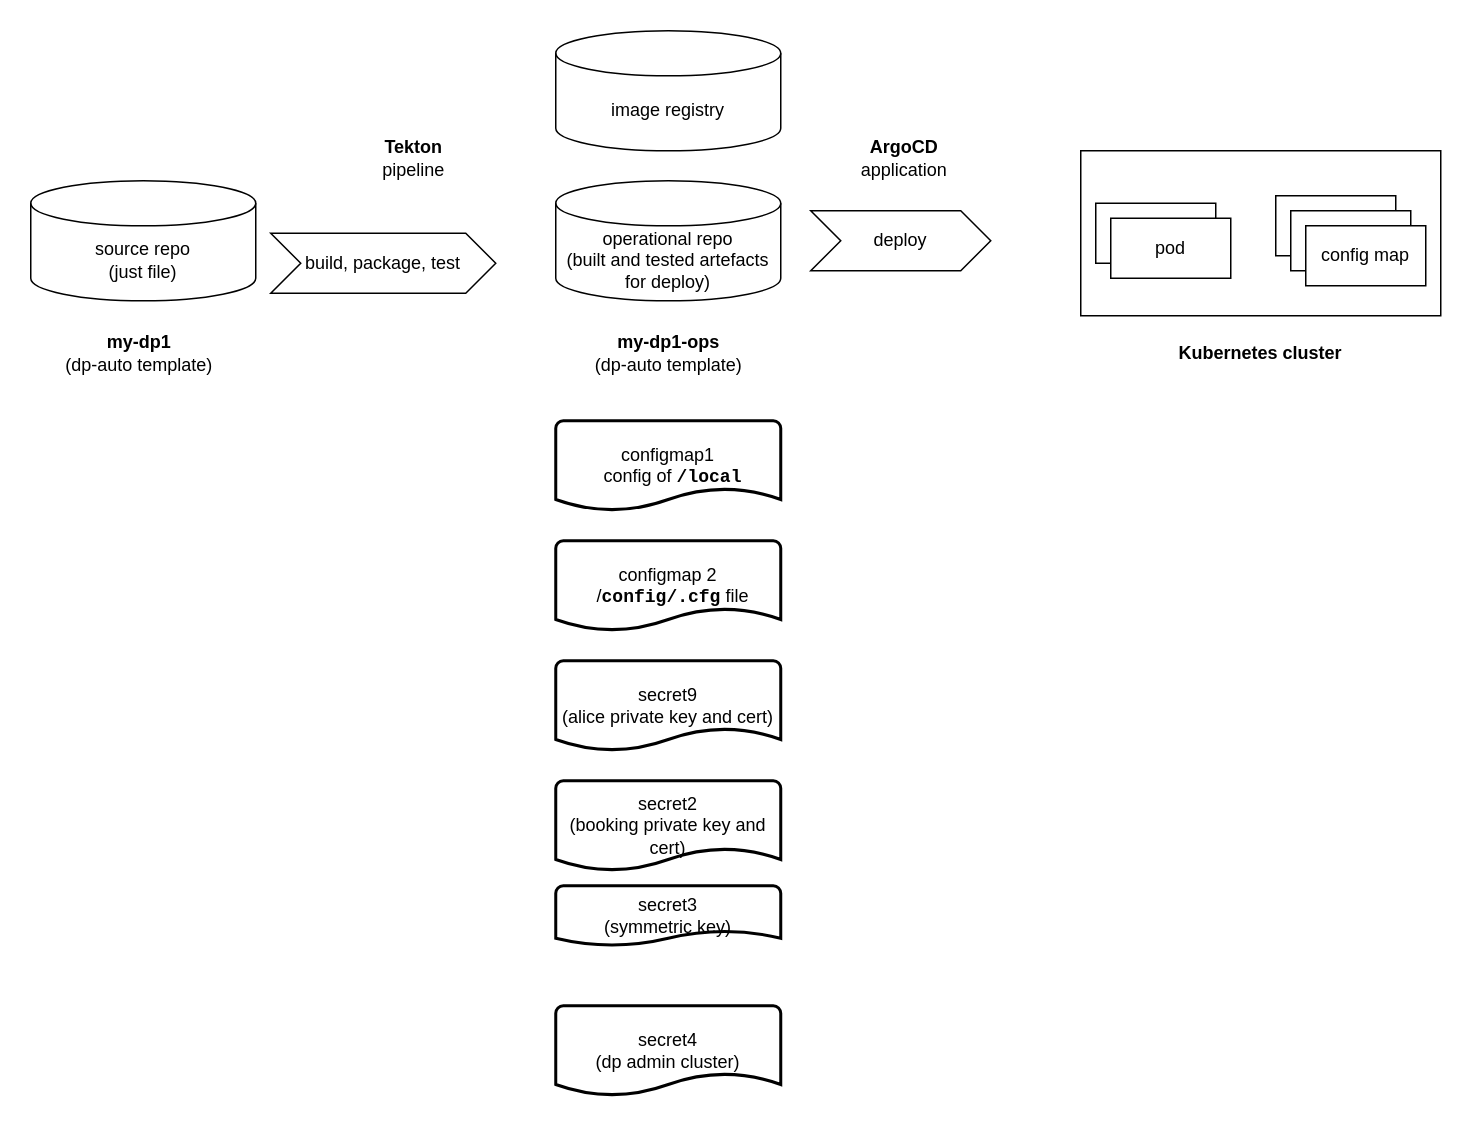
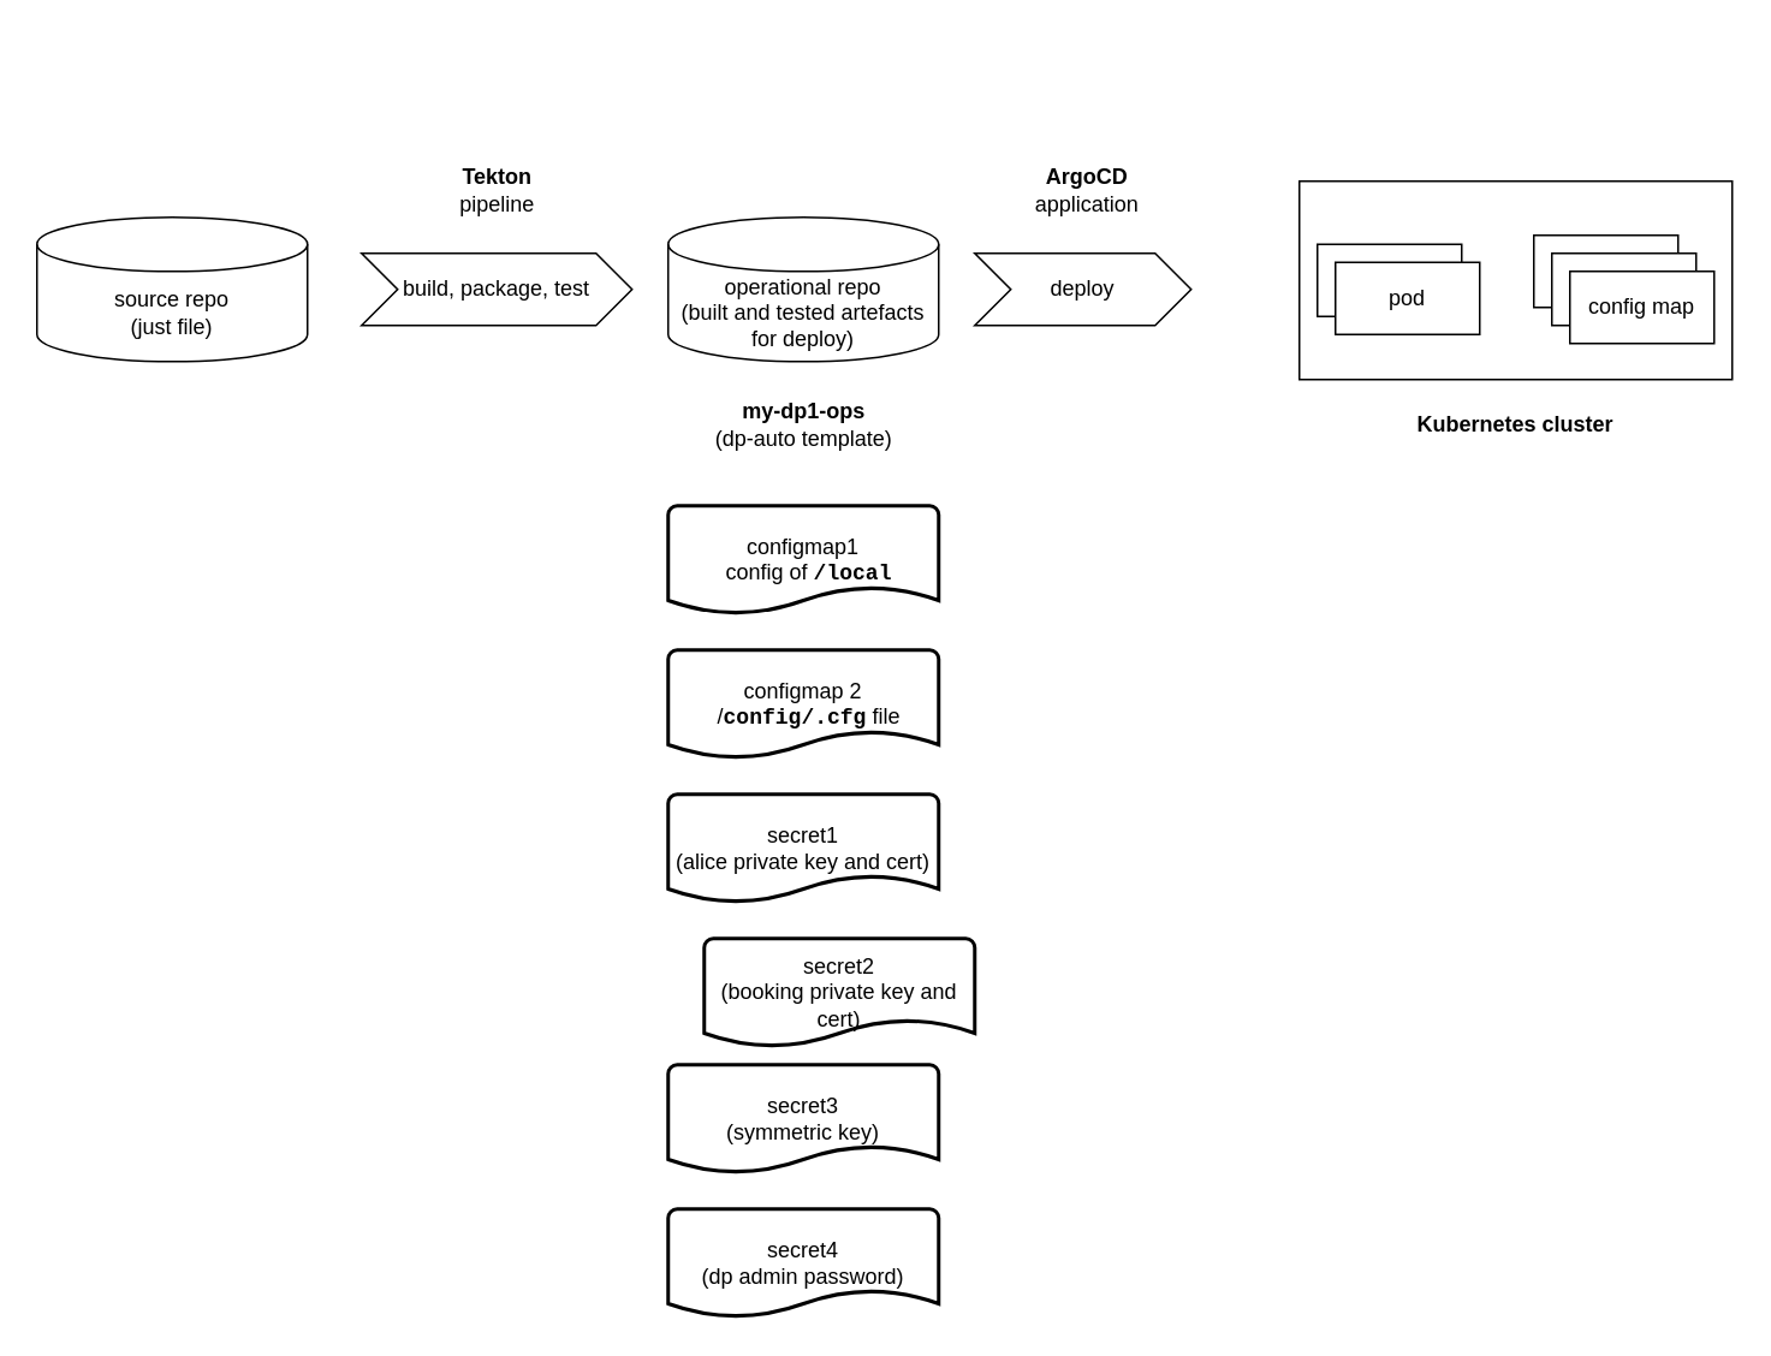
  <mxCell id="0" />
  <mxCell id="1" parent="0" />
  <mxCell id="2" value="source repo&lt;br&gt;(just file)" style="shape=cylinder3;whiteSpace=wrap;html=1;boundedLbl=1;backgroundOutline=1;size=15;" parent="1" vertex="1"><mxGeometry x="20" y="120" width="150" height="80" as="geometry" /></mxCell>
  <mxCell id="3" value="operational repo&lt;br&gt;(built and tested artefacts for deploy)" style="shape=cylinder3;whiteSpace=wrap;html=1;boundedLbl=1;backgroundOutline=1;size=15;" parent="1" vertex="1"><mxGeometry x="370" y="120" width="150" height="80" as="geometry" /></mxCell>
- <mxCell id="4" value="build, package, test" style="shape=step;perimeter=stepPerimeter;whiteSpace=wrap;html=1;fixedSize=1;" parent="1" vertex="1"><mxGeometry x="180" y="155" width="150" height="40" as="geometry" /></mxCell>
+ <mxCell id="4" value="build, package, test" style="shape=step;perimeter=stepPerimeter;whiteSpace=wrap;html=1;fixedSize=1;" parent="1" vertex="1"><mxGeometry x="200" y="140" width="150" height="40" as="geometry" /></mxCell>
  <mxCell id="5" value="deploy" style="shape=step;perimeter=stepPerimeter;whiteSpace=wrap;html=1;fixedSize=1;" parent="1" vertex="1"><mxGeometry x="540" y="140" width="120" height="40" as="geometry" /></mxCell>
- <mxCell id="6" value="&lt;b&gt;my-dp1&lt;/b&gt;&lt;br&gt;(dp-auto template)" style="text;html=1;strokeColor=none;fillColor=none;align=center;verticalAlign=middle;whiteSpace=wrap;rounded=0;" parent="1" vertex="1"><mxGeometry x="40" y="220" width="105" height="30" as="geometry" /></mxCell>
  <mxCell id="7" value="&lt;b&gt;my-dp1-ops&lt;/b&gt;&lt;br&gt;(dp-auto template)" style="text;html=1;strokeColor=none;fillColor=none;align=center;verticalAlign=middle;whiteSpace=wrap;rounded=0;" parent="1" vertex="1"><mxGeometry x="392.5" y="220" width="105" height="30" as="geometry" /></mxCell>
  <mxCell id="8" value="configmap1&lt;br&gt;&amp;nbsp; config of&amp;nbsp;&lt;font face=&quot;Courier New&quot;&gt;&lt;b&gt;/local&lt;/b&gt;&lt;/font&gt;" style="strokeWidth=2;html=1;shape=mxgraph.flowchart.document2;whiteSpace=wrap;size=0.25;" parent="1" vertex="1"><mxGeometry x="370" y="280" width="150" height="60" as="geometry" /></mxCell>
  <mxCell id="9" value="configmap 2&lt;br&gt;&amp;nbsp; /&lt;font face=&quot;Courier New&quot;&gt;&lt;b&gt;config/.cfg&lt;/b&gt;&lt;/font&gt; file" style="strokeWidth=2;html=1;shape=mxgraph.flowchart.document2;whiteSpace=wrap;size=0.25;" parent="1" vertex="1"><mxGeometry x="370" y="360" width="150" height="60" as="geometry" /></mxCell>
- <mxCell id="10" value="secret9&lt;br&gt;(alice private key and cert)" style="strokeWidth=2;html=1;shape=mxgraph.flowchart.document2;whiteSpace=wrap;size=0.25;" parent="1" vertex="1"><mxGeometry x="370" y="440" width="150" height="60" as="geometry" /></mxCell>
- <mxCell id="11" value="secret2&lt;br&gt;(booking private key and cert)" style="strokeWidth=2;html=1;shape=mxgraph.flowchart.document2;whiteSpace=wrap;size=0.25;" parent="1" vertex="1"><mxGeometry x="370" y="520" width="150" height="60" as="geometry" /></mxCell>
- <mxCell id="12" value="secret3&lt;br&gt;(symmetric key)" style="strokeWidth=2;html=1;shape=mxgraph.flowchart.document2;whiteSpace=wrap;size=0.25;" parent="1" vertex="1"><mxGeometry x="370" y="590" width="150" height="40" as="geometry" /></mxCell>
- <mxCell id="13" value="secret4&lt;br&gt;(dp admin cluster)" style="strokeWidth=2;html=1;shape=mxgraph.flowchart.document2;whiteSpace=wrap;size=0.25;" parent="1" vertex="1"><mxGeometry x="370" y="670" width="150" height="60" as="geometry" /></mxCell>
+ <mxCell id="10" value="secret1&lt;br&gt;(alice private key and cert)" style="strokeWidth=2;html=1;shape=mxgraph.flowchart.document2;whiteSpace=wrap;size=0.25;" parent="1" vertex="1"><mxGeometry x="370" y="440" width="150" height="60" as="geometry" /></mxCell>
+ <mxCell id="11" value="secret2&lt;br&gt;(booking private key and cert)" style="strokeWidth=2;html=1;shape=mxgraph.flowchart.document2;whiteSpace=wrap;size=0.25;" parent="1" vertex="1"><mxGeometry x="390" y="520" width="150" height="60" as="geometry" /></mxCell>
+ <mxCell id="12" value="secret3&lt;br&gt;(symmetric key)" style="strokeWidth=2;html=1;shape=mxgraph.flowchart.document2;whiteSpace=wrap;size=0.25;" parent="1" vertex="1"><mxGeometry x="370" y="590" width="150" height="60" as="geometry" /></mxCell>
+ <mxCell id="13" value="secret4&lt;br&gt;(dp admin password)" style="strokeWidth=2;html=1;shape=mxgraph.flowchart.document2;whiteSpace=wrap;size=0.25;" parent="1" vertex="1"><mxGeometry x="370" y="670" width="150" height="60" as="geometry" /></mxCell>
  <mxCell id="14" value="" style="rounded=0;whiteSpace=wrap;html=1;" parent="1" vertex="1"><mxGeometry x="720" y="100" width="240" height="110" as="geometry" /></mxCell>
  <mxCell id="15" value="Kubernetes cluster" style="text;html=1;strokeColor=none;fillColor=none;align=center;verticalAlign=middle;whiteSpace=wrap;rounded=0;fontStyle=1" parent="1" vertex="1"><mxGeometry x="750" y="220" width="180" height="30" as="geometry" /></mxCell>
  <mxCell id="16" value="pod" style="rounded=0;whiteSpace=wrap;html=1;" parent="1" vertex="1"><mxGeometry x="730" y="135" width="80" height="40" as="geometry" /></mxCell>
  <mxCell id="17" value="config map" style="rounded=0;whiteSpace=wrap;html=1;" parent="1" vertex="1"><mxGeometry x="850" y="130" width="80" height="40" as="geometry" /></mxCell>
  <mxCell id="18" value="pod" style="rounded=0;whiteSpace=wrap;html=1;" parent="1" vertex="1"><mxGeometry x="740" y="145" width="80" height="40" as="geometry" /></mxCell>
  <mxCell id="19" value="config map" style="rounded=0;whiteSpace=wrap;html=1;" parent="1" vertex="1"><mxGeometry x="860" y="140" width="80" height="40" as="geometry" /></mxCell>
  <mxCell id="20" value="config map" style="rounded=0;whiteSpace=wrap;html=1;" parent="1" vertex="1"><mxGeometry x="870" y="150" width="80" height="40" as="geometry" /></mxCell>
  <mxCell id="21" value="&lt;b&gt;Tekton&lt;/b&gt; &lt;br&gt;pipeline" style="text;html=1;strokeColor=none;fillColor=none;align=center;verticalAlign=middle;whiteSpace=wrap;rounded=0;" parent="1" vertex="1"><mxGeometry x="212.5" y="90" width="125" height="30" as="geometry" /></mxCell>
  <mxCell id="22" value="&lt;b&gt;ArgoCD&lt;/b&gt; &lt;br&gt;application" style="text;html=1;strokeColor=none;fillColor=none;align=center;verticalAlign=middle;whiteSpace=wrap;rounded=0;" parent="1" vertex="1"><mxGeometry x="540" y="90" width="125" height="30" as="geometry" /></mxCell>
- <mxCell id="23" value="image registry" style="shape=cylinder3;whiteSpace=wrap;html=1;boundedLbl=1;backgroundOutline=1;size=15;" vertex="1" parent="1"><mxGeometry x="370" y="20" width="150" height="80" as="geometry" /></mxCell>
